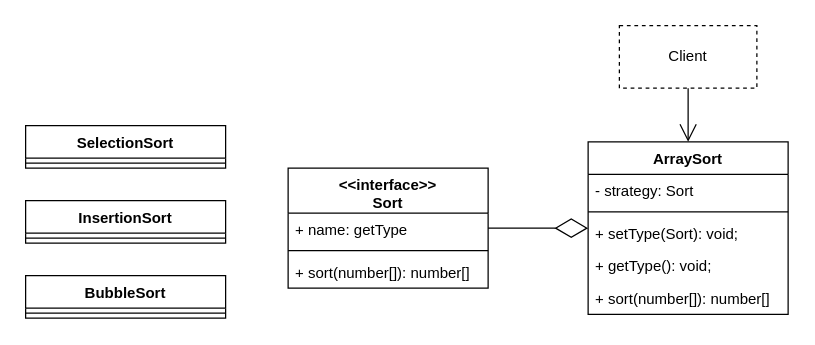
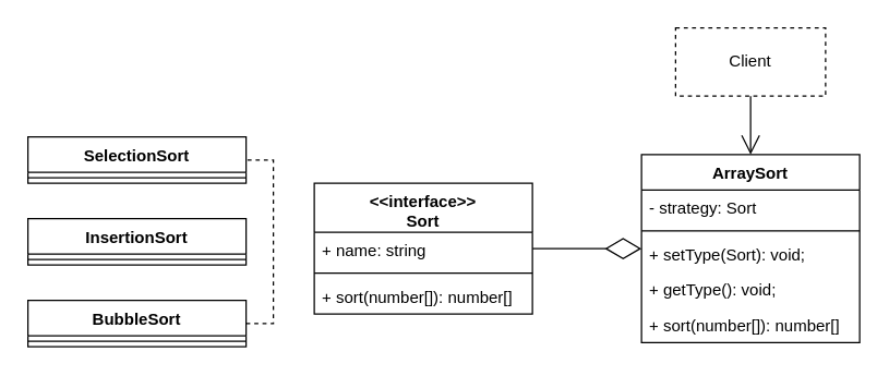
  <mxCell id="0" />
  <mxCell id="1" parent="0" />
  <mxCell id="2" value="Client" style="html=1;whiteSpace=wrap;dashed=1;" parent="1" vertex="1"><mxGeometry x="495" y="20" width="110" height="50" as="geometry" /></mxCell>
  <mxCell id="3" value="" style="endArrow=open;endFill=1;endSize=12;html=1;rounded=0;" parent="1" source="2" target="14" edge="1"><mxGeometry width="160" relative="1" as="geometry"><mxPoint x="250" y="-10" as="sourcePoint" /><mxPoint x="550" y="81" as="targetPoint" /></mxGeometry></mxCell>
  <mxCell id="4" value="&amp;lt;&amp;lt;interface&amp;gt;&amp;gt;&lt;br&gt;Sort" style="swimlane;fontStyle=1;align=center;verticalAlign=top;childLayout=stackLayout;horizontal=1;startSize=36;horizontalStack=0;resizeParent=1;resizeParentMax=0;resizeLast=0;collapsible=1;marginBottom=0;whiteSpace=wrap;html=1;" vertex="1" parent="1"><mxGeometry x="230" y="134" width="160" height="96" as="geometry" /></mxCell>
- <mxCell id="5" value="+ name: getType" style="text;strokeColor=none;fillColor=none;align=left;verticalAlign=top;spacingLeft=4;spacingRight=4;overflow=hidden;rotatable=0;points=[[0,0.5],[1,0.5]];portConstraint=eastwest;whiteSpace=wrap;html=1;" vertex="1" parent="4"><mxGeometry y="36" width="160" height="26" as="geometry" /></mxCell>
+ <mxCell id="5" value="+ name: string" style="text;strokeColor=none;fillColor=none;align=left;verticalAlign=top;spacingLeft=4;spacingRight=4;overflow=hidden;rotatable=0;points=[[0,0.5],[1,0.5]];portConstraint=eastwest;whiteSpace=wrap;html=1;" vertex="1" parent="4"><mxGeometry y="36" width="160" height="26" as="geometry" /></mxCell>
  <mxCell id="6" value="" style="line;strokeWidth=1;fillColor=none;align=left;verticalAlign=middle;spacingTop=-1;spacingLeft=3;spacingRight=3;rotatable=0;labelPosition=right;points=[];portConstraint=eastwest;strokeColor=inherit;" vertex="1" parent="4"><mxGeometry y="62" width="160" height="8" as="geometry" /></mxCell>
  <mxCell id="7" value="+ sort(number[]): number[]" style="text;strokeColor=none;fillColor=none;align=left;verticalAlign=top;spacingLeft=4;spacingRight=4;overflow=hidden;rotatable=0;points=[[0,0.5],[1,0.5]];portConstraint=eastwest;whiteSpace=wrap;html=1;" vertex="1" parent="4"><mxGeometry y="70" width="160" height="26" as="geometry" /></mxCell>
  <mxCell id="8" value="SelectionSort" style="swimlane;fontStyle=1;align=center;verticalAlign=top;childLayout=stackLayout;horizontal=1;startSize=26;horizontalStack=0;resizeParent=1;resizeParentMax=0;resizeLast=0;collapsible=1;marginBottom=0;whiteSpace=wrap;html=1;" vertex="1" parent="1"><mxGeometry x="20" y="100" width="160" height="34" as="geometry" /></mxCell>
  <mxCell id="9" value="" style="line;strokeWidth=1;fillColor=none;align=left;verticalAlign=middle;spacingTop=-1;spacingLeft=3;spacingRight=3;rotatable=0;labelPosition=right;points=[];portConstraint=eastwest;strokeColor=inherit;" vertex="1" parent="8"><mxGeometry y="26" width="160" height="8" as="geometry" /></mxCell>
  <mxCell id="10" value="InsertionSort" style="swimlane;fontStyle=1;align=center;verticalAlign=top;childLayout=stackLayout;horizontal=1;startSize=26;horizontalStack=0;resizeParent=1;resizeParentMax=0;resizeLast=0;collapsible=1;marginBottom=0;whiteSpace=wrap;html=1;" vertex="1" parent="1"><mxGeometry x="20" y="160" width="160" height="34" as="geometry" /></mxCell>
  <mxCell id="11" value="" style="line;strokeWidth=1;fillColor=none;align=left;verticalAlign=middle;spacingTop=-1;spacingLeft=3;spacingRight=3;rotatable=0;labelPosition=right;points=[];portConstraint=eastwest;strokeColor=inherit;" vertex="1" parent="10"><mxGeometry y="26" width="160" height="8" as="geometry" /></mxCell>
  <mxCell id="12" value="BubbleSort" style="swimlane;fontStyle=1;align=center;verticalAlign=top;childLayout=stackLayout;horizontal=1;startSize=26;horizontalStack=0;resizeParent=1;resizeParentMax=0;resizeLast=0;collapsible=1;marginBottom=0;whiteSpace=wrap;html=1;" vertex="1" parent="1"><mxGeometry x="20" y="220" width="160" height="34" as="geometry" /></mxCell>
  <mxCell id="13" value="" style="line;strokeWidth=1;fillColor=none;align=left;verticalAlign=middle;spacingTop=-1;spacingLeft=3;spacingRight=3;rotatable=0;labelPosition=right;points=[];portConstraint=eastwest;strokeColor=inherit;" vertex="1" parent="12"><mxGeometry y="26" width="160" height="8" as="geometry" /></mxCell>
  <mxCell id="14" value="ArraySort" style="swimlane;fontStyle=1;align=center;verticalAlign=top;childLayout=stackLayout;horizontal=1;startSize=26;horizontalStack=0;resizeParent=1;resizeParentMax=0;resizeLast=0;collapsible=1;marginBottom=0;whiteSpace=wrap;html=1;" vertex="1" parent="1"><mxGeometry x="470" y="113" width="160" height="138" as="geometry" /></mxCell>
  <mxCell id="15" value="- strategy: Sort" style="text;strokeColor=none;fillColor=none;align=left;verticalAlign=top;spacingLeft=4;spacingRight=4;overflow=hidden;rotatable=0;points=[[0,0.5],[1,0.5]];portConstraint=eastwest;whiteSpace=wrap;html=1;" vertex="1" parent="14"><mxGeometry y="26" width="160" height="26" as="geometry" /></mxCell>
  <mxCell id="16" value="" style="line;strokeWidth=1;fillColor=none;align=left;verticalAlign=middle;spacingTop=-1;spacingLeft=3;spacingRight=3;rotatable=0;labelPosition=right;points=[];portConstraint=eastwest;strokeColor=inherit;" vertex="1" parent="14"><mxGeometry y="52" width="160" height="8" as="geometry" /></mxCell>
  <mxCell id="17" value="+ setType(Sort): void;" style="text;strokeColor=none;fillColor=none;align=left;verticalAlign=top;spacingLeft=4;spacingRight=4;overflow=hidden;rotatable=0;points=[[0,0.5],[1,0.5]];portConstraint=eastwest;whiteSpace=wrap;html=1;" vertex="1" parent="14"><mxGeometry y="60" width="160" height="26" as="geometry" /></mxCell>
  <mxCell id="18" value="+ getType(): void;" style="text;strokeColor=none;fillColor=none;align=left;verticalAlign=top;spacingLeft=4;spacingRight=4;overflow=hidden;rotatable=0;points=[[0,0.5],[1,0.5]];portConstraint=eastwest;whiteSpace=wrap;html=1;" vertex="1" parent="14"><mxGeometry y="86" width="160" height="26" as="geometry" /></mxCell>
  <mxCell id="19" value="+ sort(number[]): number[]" style="text;strokeColor=none;fillColor=none;align=left;verticalAlign=top;spacingLeft=4;spacingRight=4;overflow=hidden;rotatable=0;points=[[0,0.5],[1,0.5]];portConstraint=eastwest;whiteSpace=wrap;html=1;" vertex="1" parent="14"><mxGeometry y="112" width="160" height="26" as="geometry" /></mxCell>
+ <mxCell id="20" value="" style="endArrow=none;dashed=1;html=1;rounded=0;" edge="1" parent="1" source="12" target="8"><mxGeometry width="50" height="50" relative="1" as="geometry"><mxPoint x="180" y="380" as="sourcePoint" /><mxPoint x="230" y="330" as="targetPoint" /><Array as="points"><mxPoint x="200" y="237" /><mxPoint x="200" y="117" /></Array></mxGeometry></mxCell>
  <mxCell id="21" value="" style="endArrow=diamondThin;endFill=0;endSize=24;html=1;rounded=0;" edge="1" parent="1" source="4" target="14"><mxGeometry width="160" relative="1" as="geometry"><mxPoint x="350" y="350" as="sourcePoint" /><mxPoint x="510" y="350" as="targetPoint" /></mxGeometry></mxCell>
